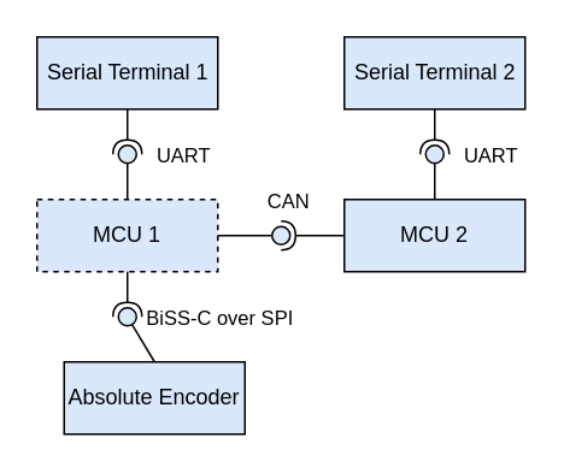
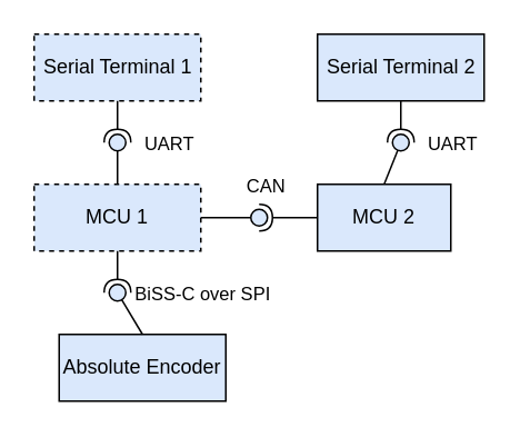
  <mxCell id="0" />
  <mxCell id="1" parent="0" />
  <mxCell id="2" value="MCU 1" style="whiteSpace=wrap;html=1;align=center;fillColor=#dae8fc;dashed=1;" vertex="1" parent="1"><mxGeometry x="20" y="110" width="100" height="40" as="geometry" /></mxCell>
- <mxCell id="3" value="MCU 2" style="whiteSpace=wrap;html=1;align=center;fillColor=#dae8fc;" vertex="1" parent="1"><mxGeometry x="190" y="110" width="100" height="40" as="geometry" /></mxCell>
+ <mxCell id="3" value="MCU 2" style="whiteSpace=wrap;html=1;align=center;fillColor=#dae8fc;" vertex="1" parent="1"><mxGeometry x="190" y="110" width="80" height="40" as="geometry" /></mxCell>
  <mxCell id="4" value="" style="rounded=0;orthogonalLoop=1;jettySize=auto;html=1;endArrow=none;endFill=0;sketch=0;sourcePerimeterSpacing=0;targetPerimeterSpacing=0;exitX=1;exitY=0.5;exitDx=0;exitDy=0;" edge="1" target="7" parent="1" source="2"><mxGeometry relative="1" as="geometry"><mxPoint x="140" y="145" as="sourcePoint" /></mxGeometry></mxCell>
  <mxCell id="5" value="CAN" style="edgeLabel;html=1;align=center;verticalAlign=middle;resizable=0;points=[];" vertex="1" connectable="0" parent="4"><mxGeometry x="-0.216" relative="1" as="geometry"><mxPoint x="26" y="-20" as="offset" /></mxGeometry></mxCell>
  <mxCell id="6" value="" style="rounded=0;orthogonalLoop=1;jettySize=auto;html=1;endArrow=halfCircle;endFill=0;entryX=0.5;entryY=0.5;endSize=6;strokeWidth=1;sketch=0;exitX=0;exitY=0.5;exitDx=0;exitDy=0;" edge="1" target="7" parent="1" source="3"><mxGeometry relative="1" as="geometry"><mxPoint x="180" y="145" as="sourcePoint" /></mxGeometry></mxCell>
  <mxCell id="7" value="" style="ellipse;whiteSpace=wrap;html=1;align=center;aspect=fixed;resizable=0;points=[];outlineConnect=0;sketch=0;fillColor=#dae8fc;" vertex="1" parent="1"><mxGeometry x="150" y="125" width="10" height="10" as="geometry" /></mxCell>
- <mxCell id="8" value="Serial Terminal 1" style="html=1;fillColor=#dae8fc;" vertex="1" parent="1"><mxGeometry x="20" y="20" width="100" height="40" as="geometry" /></mxCell>
+ <mxCell id="8" value="Serial Terminal 1" style="html=1;fillColor=#dae8fc;dashed=1;" vertex="1" parent="1"><mxGeometry x="20" y="20" width="100" height="40" as="geometry" /></mxCell>
  <mxCell id="9" value="Serial Terminal 2" style="html=1;fillColor=#dae8fc;" vertex="1" parent="1"><mxGeometry x="190" y="20" width="100" height="40" as="geometry" /></mxCell>
  <mxCell id="10" value="" style="rounded=0;orthogonalLoop=1;jettySize=auto;html=1;endArrow=none;endFill=0;sketch=0;sourcePerimeterSpacing=0;targetPerimeterSpacing=0;" edge="1" target="14" parent="1" source="2"><mxGeometry relative="1" as="geometry"><mxPoint x="80" y="195" as="sourcePoint" /></mxGeometry></mxCell>
  <mxCell id="11" value="" style="rounded=0;orthogonalLoop=1;jettySize=auto;html=1;endArrow=halfCircle;endFill=0;entryX=0.5;entryY=0.5;endSize=6;strokeWidth=1;sketch=0;exitX=0.5;exitY=1;exitDx=0;exitDy=0;" edge="1" target="14" parent="1" source="8"><mxGeometry relative="1" as="geometry"><mxPoint x="120" y="195" as="sourcePoint" /></mxGeometry></mxCell>
  <mxCell id="12" value="UART" style="edgeLabel;html=1;align=center;verticalAlign=middle;resizable=0;points=[];" vertex="1" connectable="0" parent="11"><mxGeometry x="0.928" y="7" relative="1" as="geometry"><mxPoint x="23" y="1" as="offset" /></mxGeometry></mxCell>
  <mxCell id="13" value="UART" style="edgeLabel;html=1;align=center;verticalAlign=middle;resizable=0;points=[];" vertex="1" connectable="0" parent="11"><mxGeometry x="0.928" y="7" relative="1" as="geometry"><mxPoint x="193" y="1" as="offset" /></mxGeometry></mxCell>
  <mxCell id="14" value="" style="ellipse;whiteSpace=wrap;html=1;align=center;aspect=fixed;resizable=0;points=[];outlineConnect=0;sketch=0;fillColor=#dae8fc;" vertex="1" parent="1"><mxGeometry x="65" y="80" width="10" height="10" as="geometry" /></mxCell>
  <mxCell id="15" value="" style="rounded=0;orthogonalLoop=1;jettySize=auto;html=1;endArrow=none;endFill=0;sketch=0;sourcePerimeterSpacing=0;targetPerimeterSpacing=0;exitX=0.5;exitY=0;exitDx=0;exitDy=0;" edge="1" target="17" parent="1" source="3"><mxGeometry relative="1" as="geometry"><mxPoint x="200" y="185" as="sourcePoint" /></mxGeometry></mxCell>
  <mxCell id="16" value="" style="rounded=0;orthogonalLoop=1;jettySize=auto;html=1;endArrow=halfCircle;endFill=0;entryX=0.5;entryY=0.5;endSize=6;strokeWidth=1;sketch=0;exitX=0.5;exitY=1;exitDx=0;exitDy=0;" edge="1" target="17" parent="1" source="9"><mxGeometry relative="1" as="geometry"><mxPoint x="240" y="185" as="sourcePoint" /></mxGeometry></mxCell>
  <mxCell id="17" value="" style="ellipse;whiteSpace=wrap;html=1;align=center;aspect=fixed;resizable=0;points=[];outlineConnect=0;sketch=0;fillColor=#dae8fc;" vertex="1" parent="1"><mxGeometry x="235" y="80" width="10" height="10" as="geometry" /></mxCell>
  <mxCell id="18" value="Absolute Encoder" style="whiteSpace=wrap;html=1;align=center;fillColor=#dae8fc;" vertex="1" parent="1"><mxGeometry x="35" y="200" width="100" height="40" as="geometry" /></mxCell>
  <mxCell id="19" value="" style="rounded=0;orthogonalLoop=1;jettySize=auto;html=1;endArrow=none;endFill=0;sketch=0;sourcePerimeterSpacing=0;targetPerimeterSpacing=0;exitX=0.5;exitY=0;exitDx=0;exitDy=0;" edge="1" target="22" parent="1" source="18"><mxGeometry relative="1" as="geometry"><mxPoint x="50" y="185" as="sourcePoint" /></mxGeometry></mxCell>
  <mxCell id="20" value="" style="rounded=0;orthogonalLoop=1;jettySize=auto;html=1;endArrow=halfCircle;endFill=0;entryX=0.5;entryY=0.5;endSize=6;strokeWidth=1;sketch=0;" edge="1" target="22" parent="1" source="2"><mxGeometry relative="1" as="geometry"><mxPoint x="90" y="185" as="sourcePoint" /></mxGeometry></mxCell>
  <mxCell id="21" value="BiSS-C over SPI" style="edgeLabel;html=1;align=center;verticalAlign=middle;resizable=0;points=[];" vertex="1" connectable="0" parent="20"><mxGeometry x="-0.501" relative="1" as="geometry"><mxPoint x="50" y="19" as="offset" /></mxGeometry></mxCell>
  <mxCell id="22" value="" style="ellipse;whiteSpace=wrap;html=1;align=center;aspect=fixed;resizable=0;points=[];outlineConnect=0;sketch=0;fillColor=#dae8fc;" vertex="1" parent="1"><mxGeometry x="65" y="170" width="10" height="10" as="geometry" /></mxCell>
